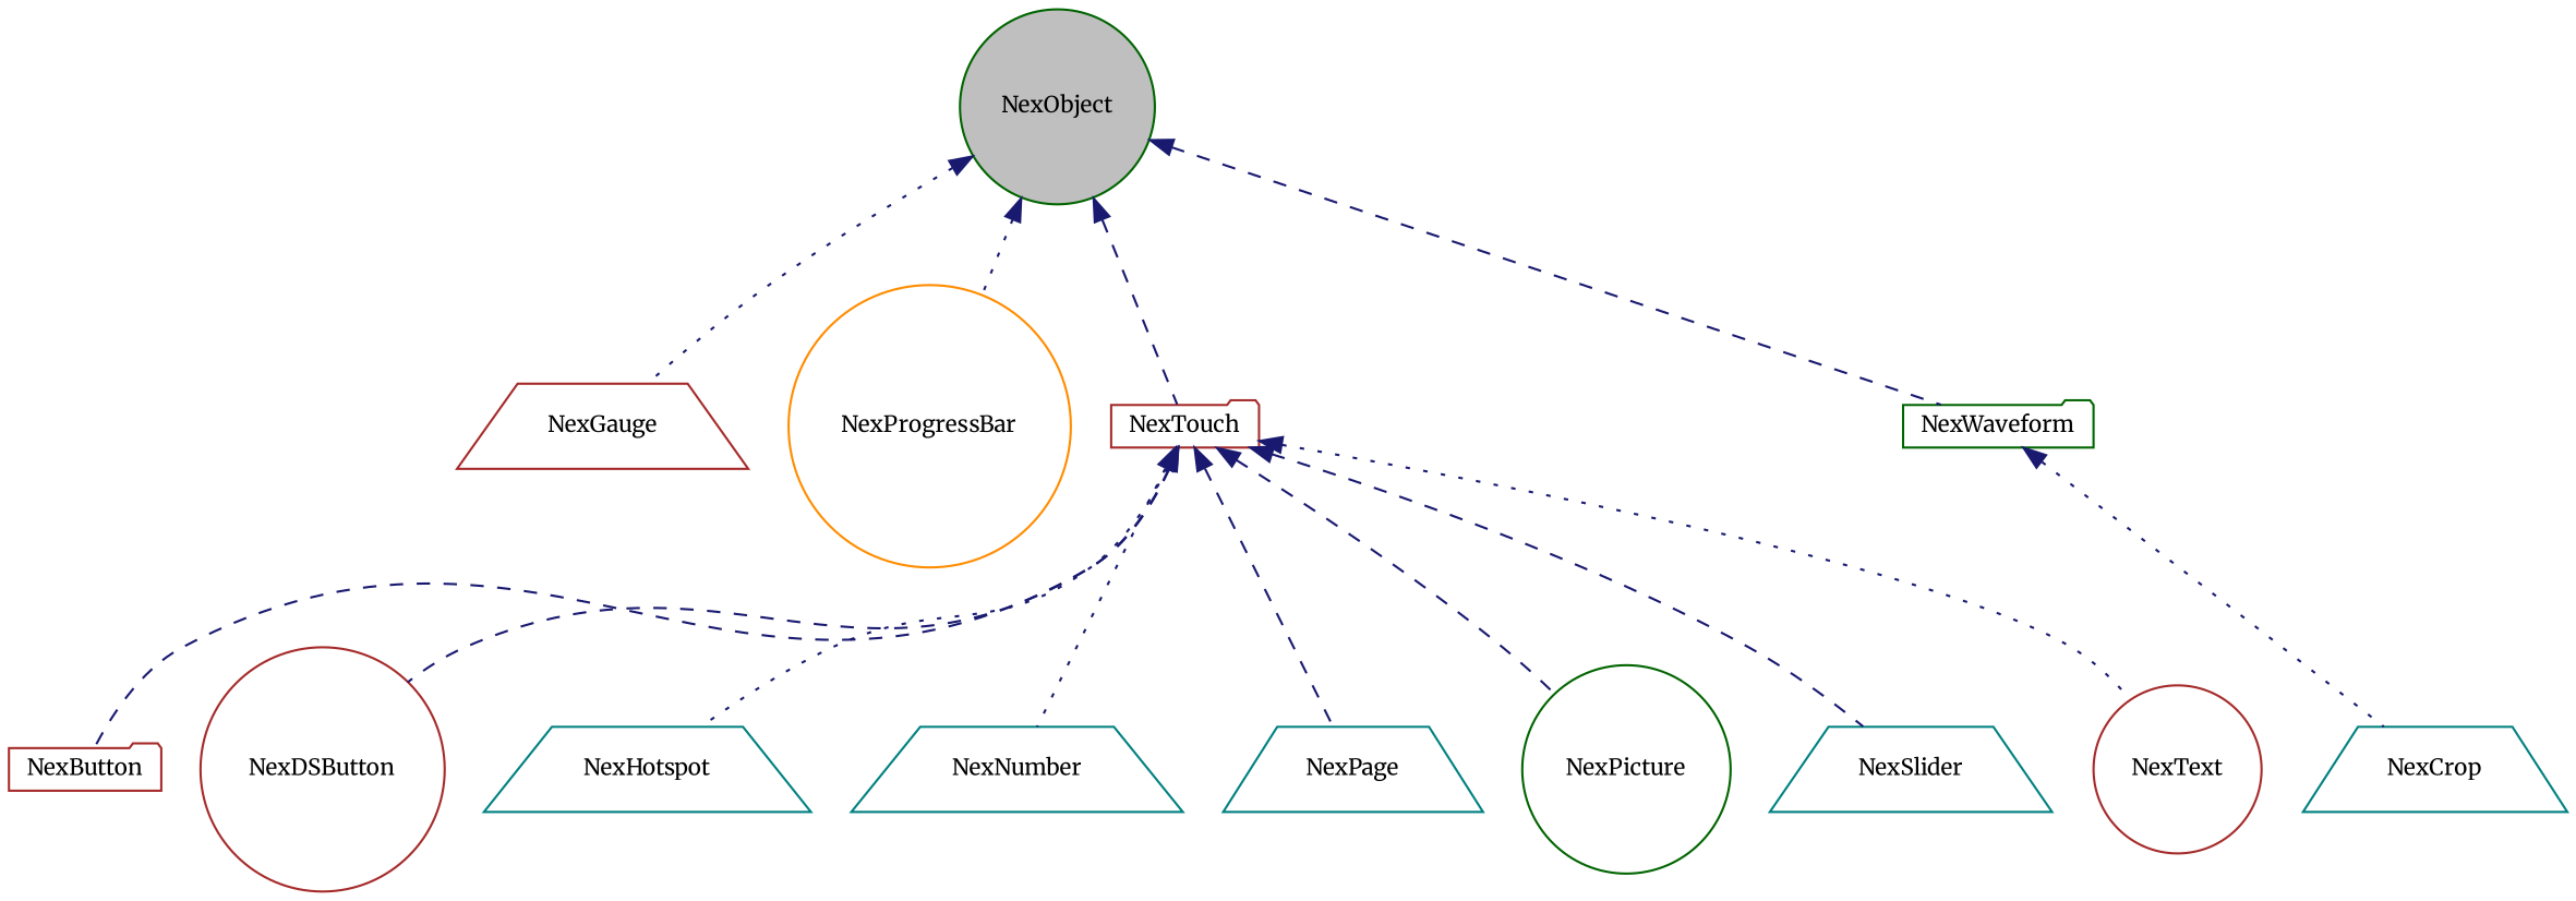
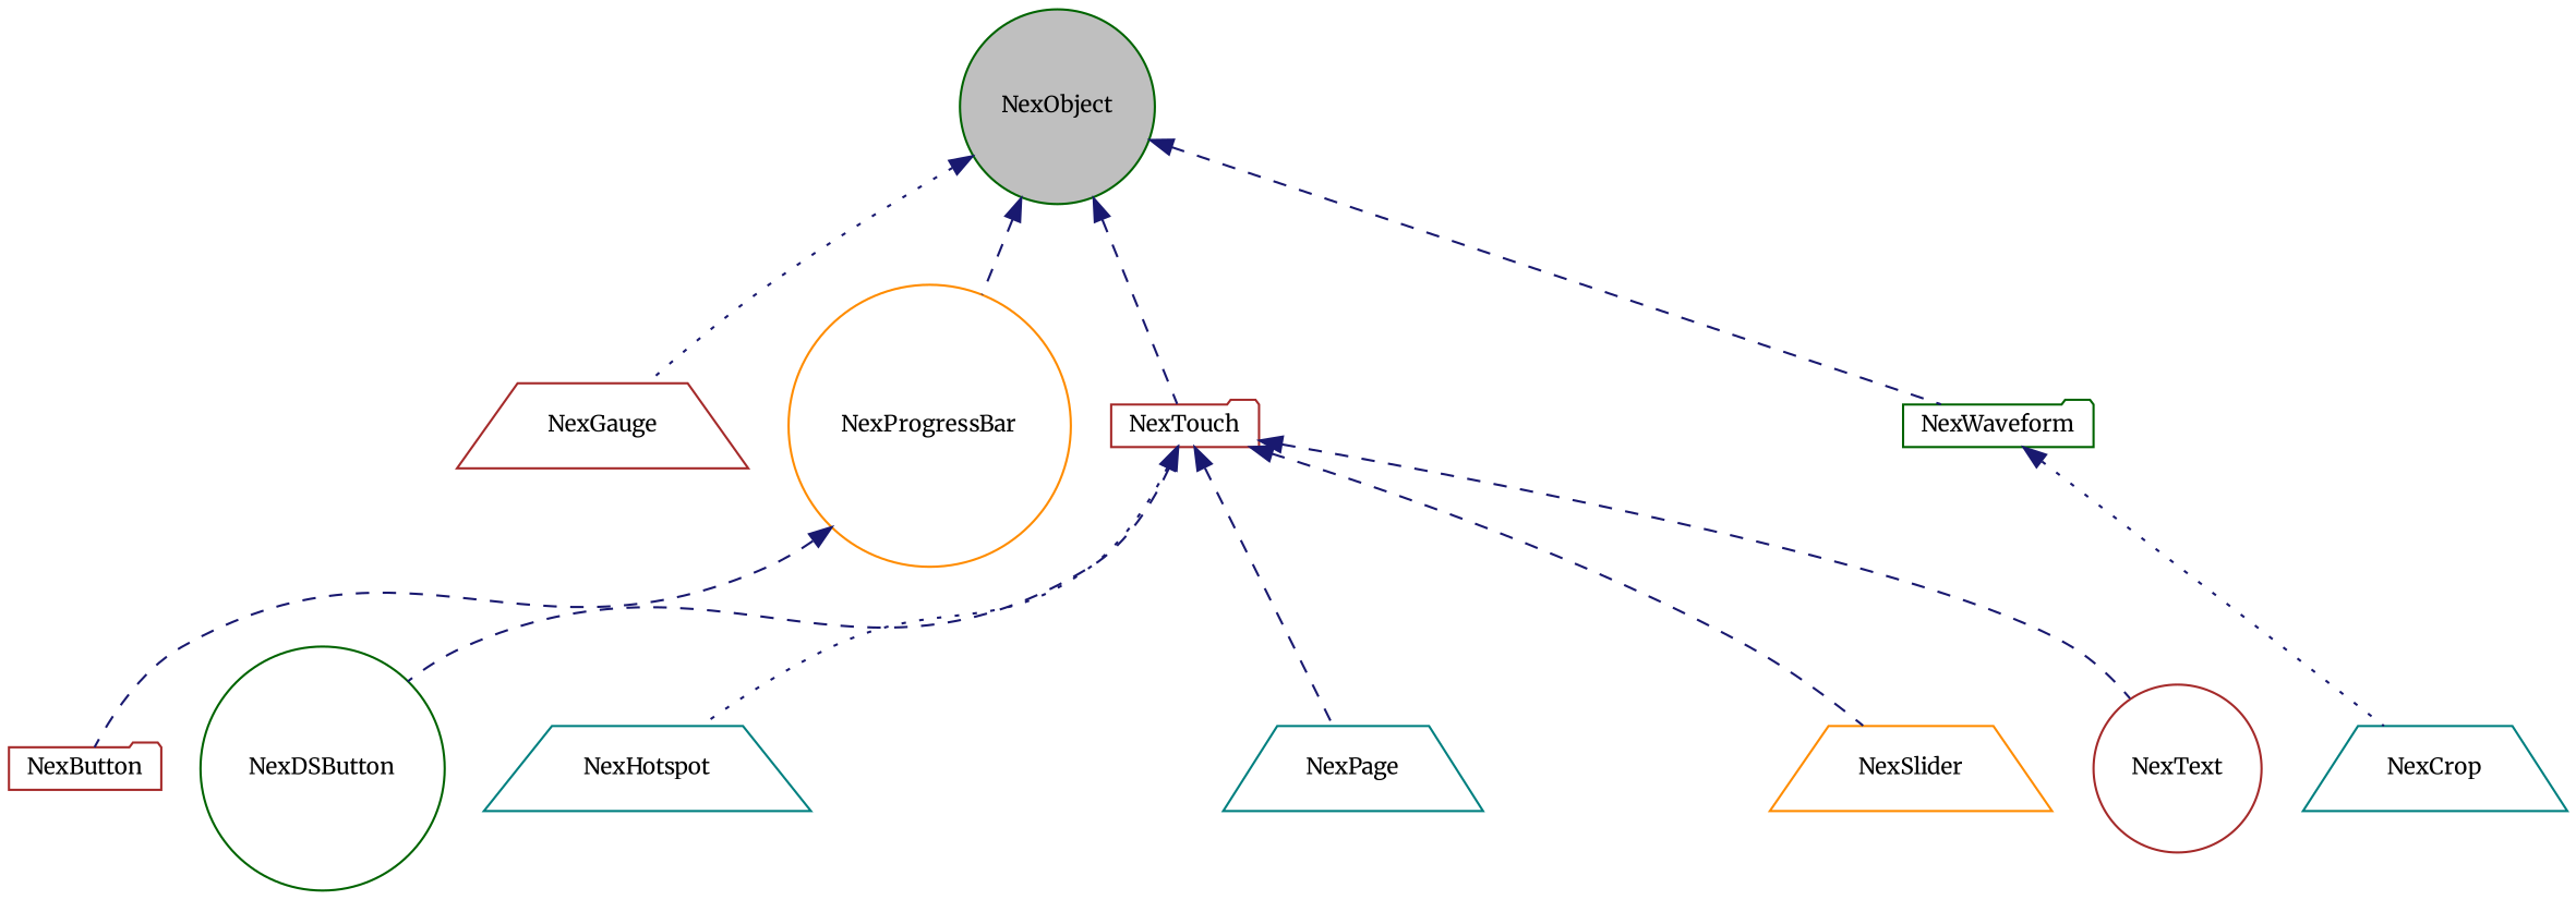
  digraph {
    fontname=Merriweather
    node [color=brown fillcolor=white fontname=Merriweather fontsize=10 shape=trapezium style=filled]
    edge [color=midnightblue dir=back fontname=Merriweather fontsize=10 labelfontname=Helvetica labelfontsize=10 style=dashed]
    n1 [color=darkgreen fillcolor=grey75 fontcolor=black height=0.2 label=NexObject shape=circle width=0.4]
    n2 [height=0.2 label=NexGauge width=0.4]
    n3 [color=darkorange height=0.2 label=NexProgressBar shape=circle width=0.4]
    n4 [height=0.2 label=NexTouch shape=folder width=0.4]
    n5 [color=darkgreen height=0.2 label=NexWaveform shape=folder width=0.4]
    n6 [height=0.2 label=NexButton shape=folder width=0.4]
-   n7 [height=0.2 label=NexDSButton shape=circle width=0.4]
+   n7 [color=darkgreen height=0.2 label=NexDSButton shape=circle width=0.4]
    n8 [color=teal height=0.2 label=NexHotspot width=0.4]
-   n9 [color=teal height=0.2 label=NexNumber width=0.4]
    n10 [color=teal height=0.2 label=NexPage width=0.4]
-   n11 [color=darkgreen height=0.2 label=NexPicture shape=circle width=0.4]
-   n12 [color=teal height=0.2 label=NexSlider width=0.4]
+   n12 [color=darkorange height=0.2 label=NexSlider width=0.4]
    n13 [height=0.2 label=NexText shape=circle width=0.4]
    n14 [color=teal height=0.2 label=NexCrop width=0.4]
    n1 -> n2 [style=dotted]
-   n1 -> n3 [style=dotted]
+   n1 -> n3
    n1 -> n4
    n1 -> n5
-   n4 -> n6
+   n3 -> n6
    n4 -> n7
    n4 -> n8 [style=dotted]
-   n4 -> n9 [style=dotted]
    n4 -> n10
-   n4 -> n11
    n4 -> n12
-   n4 -> n13 [style=dotted]
+   n4 -> n13
    n5 -> n14 [style=dotted]
  }
